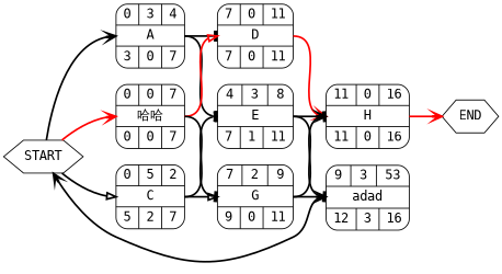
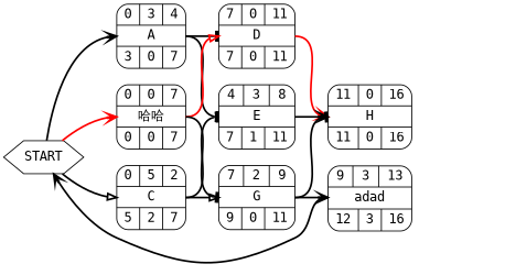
  digraph {
    rankdir=LR
    node [fontname=NSimSun shape=Mrecord]
    edge [arrowhead=vee headport=f0 penwidth=2.0 tailport=f0]
    n1 [label=START shape=hexagon]
    n2 [label="{0|3|4}|<f0> A|{3|0|7}"]
    n3 [label="{0|0|7}|<f0> 哈哈|{0|0|7}"]
    n4 [label="{0|5|2}|<f0> C|{5|2|7}"]
    n5 [label="{7|0|11}|<f0> D|{7|0|11}"]
    n6 [label="{4|3|8}|<f0> E|{7|1|11}"]
    n7 [label="{7|2|9}|<f0> G|{9|0|11}"]
    n8 [label="{11|0|16}|<f0> H|{11|0|16}"]
-   n9 [label="{9|3|53}|<f0> adad|{12|3|16}"]
-   n10 [label=END shape=hexagon]
+   n9 [label="{9|3|13}|<f0> adad|{12|3|16}"]
    n1 -> n2
    n1 -> n3 [color=red]
    n1 -> n4 [arrowhead=onormal]
    n2 -> n5 [arrowhead=tee]
    n2 -> n6 [arrowhead=tee]
    n3 -> n5 [arrowhead=onormal color=red]
    n3 -> n7 [arrowhead=tee]
    n4 -> n6 [arrowhead=tee]
    n4 -> n7 [arrowhead=onormal]
    n5 -> n8 [color=red]
    n6 -> n8
-   n6 -> n9 [arrowhead=tee]
    n7 -> n8 [arrowhead=tee]
    n7 -> n9
-   n8 -> n10 [color=red]
    n9 -> n1
  }
